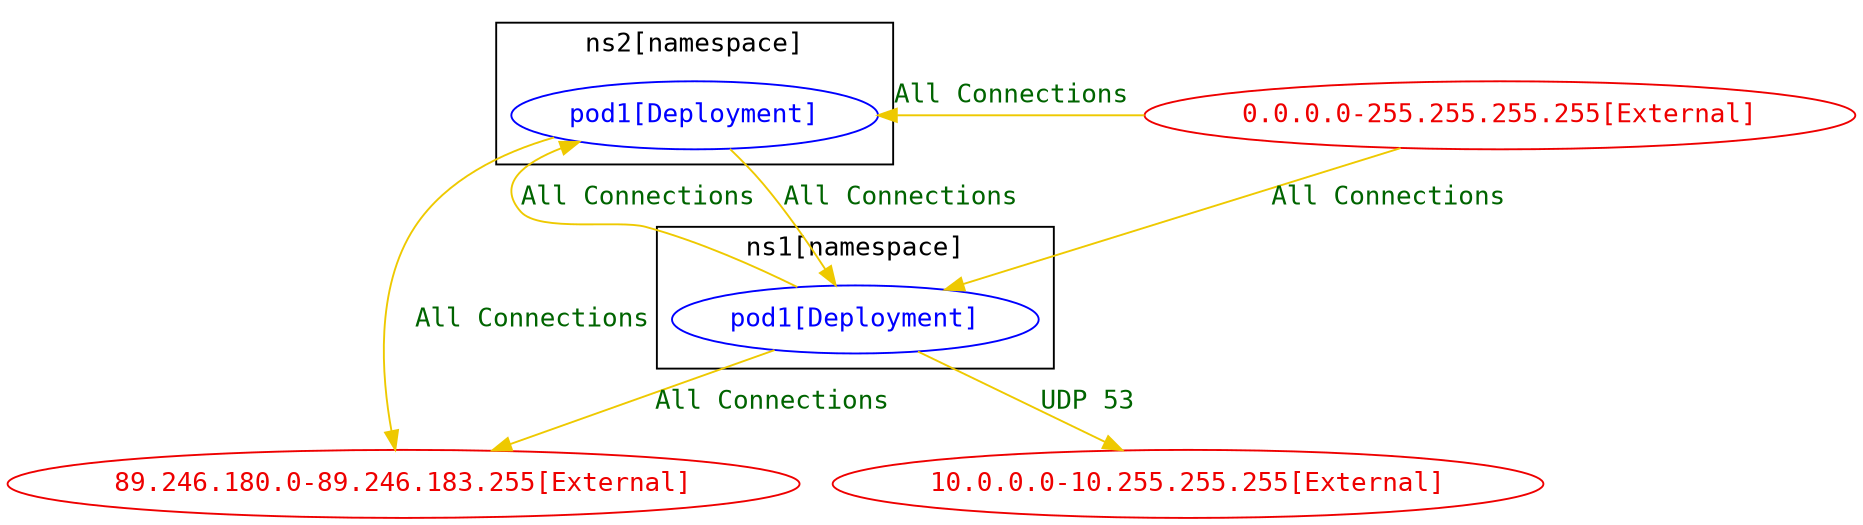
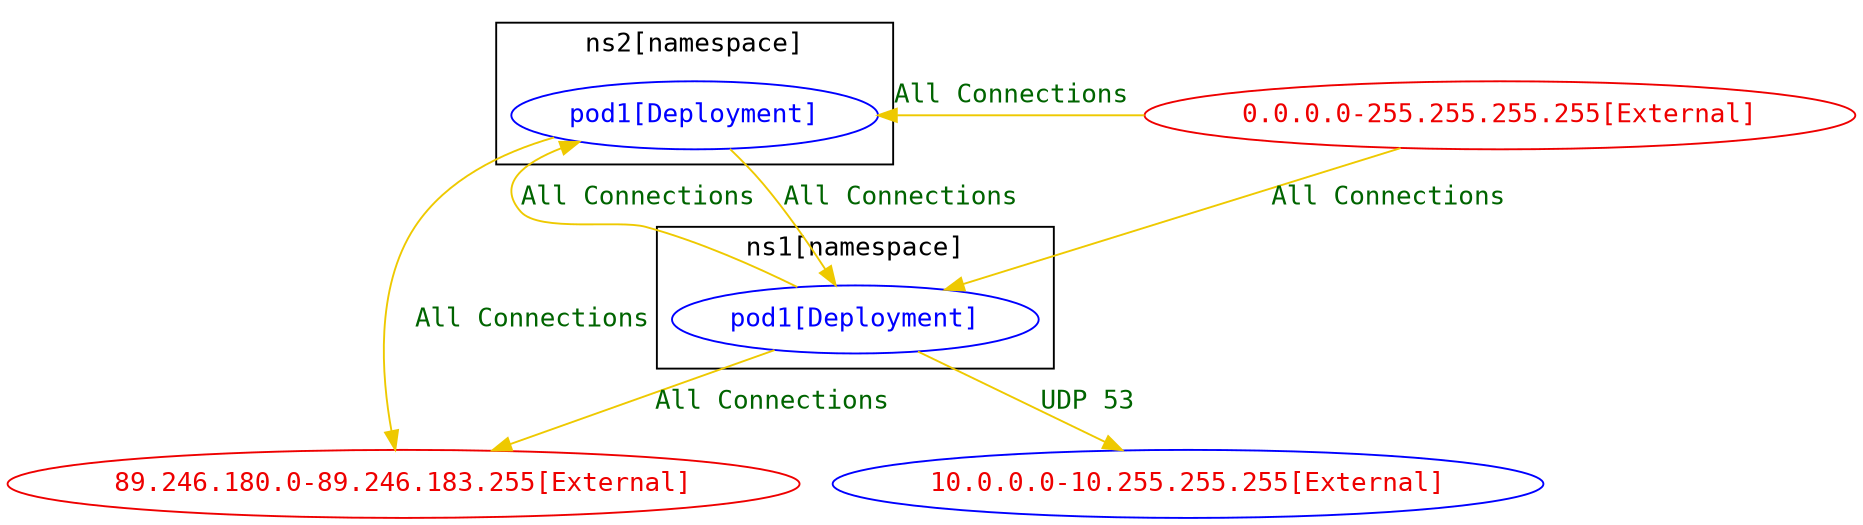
  digraph {
    fontname="DejaVu Sans Mono"
    node [color=red2 fontcolor=red2 fontname="DejaVu Sans Mono"]
    edge [color=gold2 fontcolor=darkgreen fontname="DejaVu Sans Mono" weight=1]
    n1 [color=blue fontcolor=blue label="pod1[Deployment]"]
    n2 [color=blue fontcolor=blue label="pod1[Deployment]"]
    n3 [label="89.246.180.0-89.246.183.255[External]"]
-   n4 [label="10.0.0.0-10.255.255.255[External]"]
+   n4 [color=blue label="10.0.0.0-10.255.255.255[External]"]
    n5 [label="0.0.0.0-255.255.255.255[External]"]
    subgraph cluster_1 {
      color=black
      fontcolor=black
      label="ns2[namespace]"
      n1
    }
    subgraph cluster_2 {
      color=black
      fontcolor=black
      label="ns1[namespace]"
      n2
    }
    n1 -> n2 [label="All Connections"]
    n1 -> n3 [label="All Connections"]
    n2 -> n1 [label="All Connections" weight=0.5]
    n2 -> n3 [label="All Connections"]
    n2 -> n4 [label="UDP 53"]
    n5 -> n1 [label="All Connections" weight=0.5]
    n5 -> n2 [label="All Connections" weight=0.5]
  }
